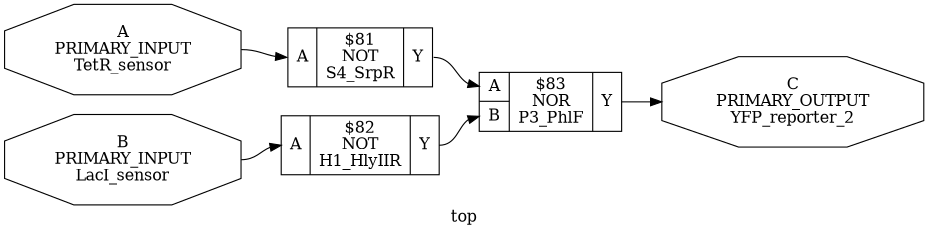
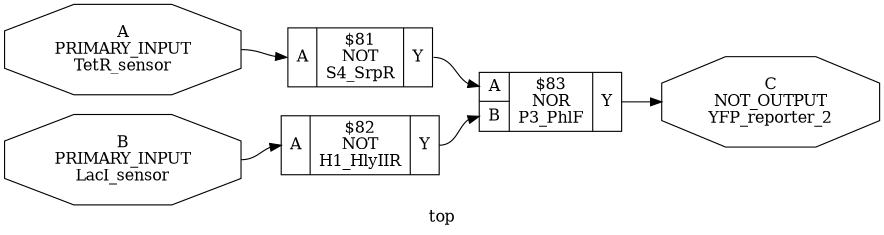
  digraph {
    label=top
    rankdir=LR
    remincross=true
    node [shape=octagon]
    edge [color=black fontcolor=black headport="p3:w" tailport="p6:e"]
    n1 [fontcolor=black label="A\nPRIMARY_INPUT\nTetR_sensor"]
    n2 [label="{{<p3> A}|$81\nNOT\nS4_SrpR|{<p6> Y}}" shape=record]
    n3 [fontcolor=black label="B\nPRIMARY_INPUT\nLacI_sensor"]
    n4 [label="{{<p3> A}|$82\nNOT\nH1_HlyIIR|{<p6> Y}}" shape=record]
-   n5 [fontcolor=black label="C\nPRIMARY_OUTPUT\nYFP_reporter_2"]
+   n5 [fontcolor=black label="C\nNOT_OUTPUT\nYFP_reporter_2"]
    n6 [label="{{<p3> A|<p4> B}|$83\nNOR\nP3_PhlF|{<p6> Y}}" shape=record]
    n1 -> n2 [tailport=e]
    n2 -> n6
    n3 -> n4 [tailport=e]
    n4 -> n6 [headport="p4:w"]
    n6 -> n5 [headport=w]
  }
